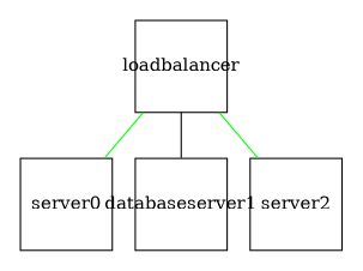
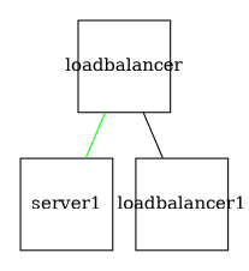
  graph {
    splines=false
    node [fixedsize=true shape=box zbximage="Rackmountable_1U_server_3D_(128)"]
    edge [color=green]
-   server1 [height=1 hostname="server1.name" width=1 label=server0]
-   databaseserver1 [height=1 hostname="databaseserver1.name" width=1]
-   server2 [height=1 hostname="server2.name" width=1]
+   server1 [height=1 hostname="server1.name" width=1]
+   databaseserver1 [height=1 hostname="databaseserver1.name" width=1 label=loadbalancer1]
    loadbalancer [height=1 hostname=virtualip width=1]
    loadbalancer -- server1
    loadbalancer -- databaseserver1 [color=""]
-   loadbalancer -- server2
  }
